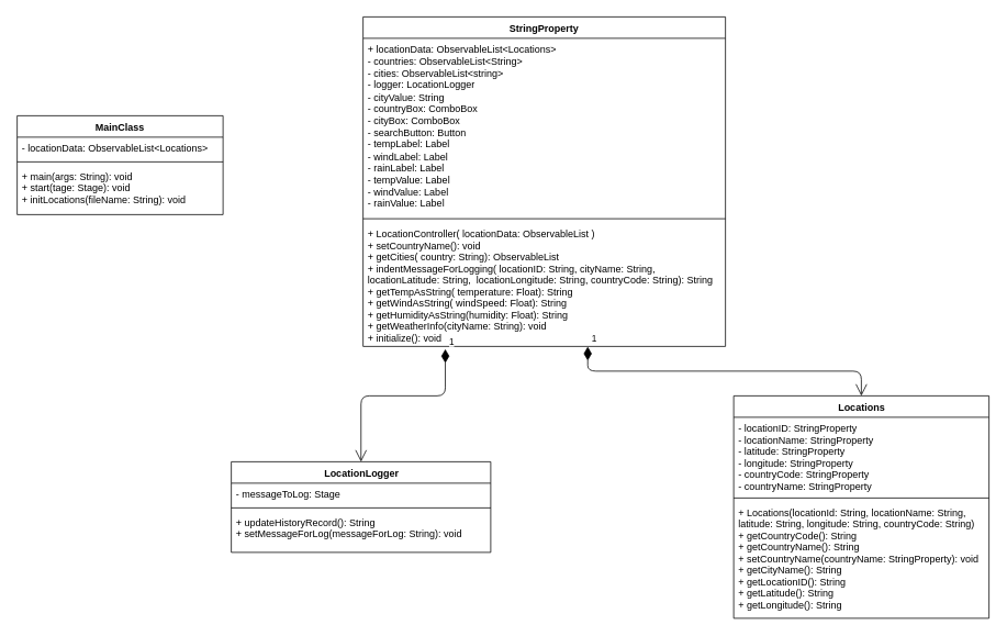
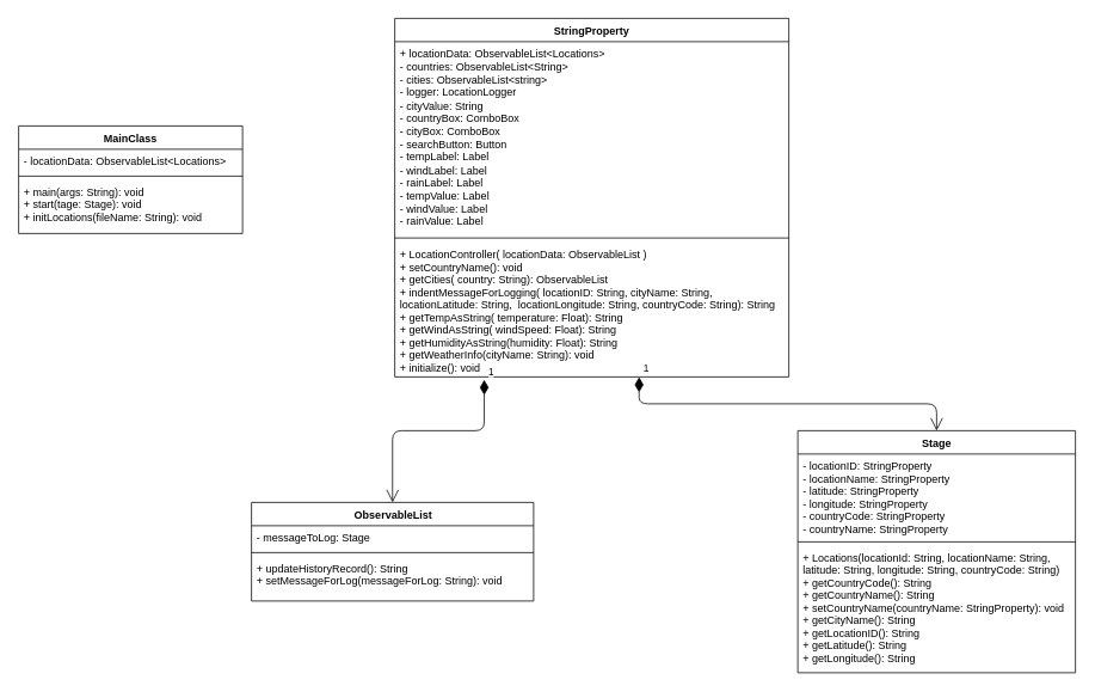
  <mxCell id="0" />
  <mxCell id="1" parent="0" />
  <mxCell id="2" value="MainClass" style="swimlane;fontStyle=1;align=center;verticalAlign=top;childLayout=stackLayout;horizontal=1;startSize=26;horizontalStack=0;resizeParent=1;resizeParentMax=0;resizeLast=0;collapsible=1;marginBottom=0;" vertex="1" parent="1"><mxGeometry x="20" y="140" width="250" height="120" as="geometry"><mxRectangle x="250" y="220" width="100" height="26" as="alternateBounds" /></mxGeometry></mxCell>
  <mxCell id="3" value="- locationData: ObservableList&lt;Locations&gt;" style="text;strokeColor=none;fillColor=none;align=left;verticalAlign=top;spacingLeft=4;spacingRight=4;overflow=hidden;rotatable=0;points=[[0,0.5],[1,0.5]];portConstraint=eastwest;" vertex="1" parent="2"><mxGeometry y="26" width="250" height="26" as="geometry" /></mxCell>
  <mxCell id="4" value="" style="line;strokeWidth=1;fillColor=none;align=left;verticalAlign=middle;spacingTop=-1;spacingLeft=3;spacingRight=3;rotatable=0;labelPosition=right;points=[];portConstraint=eastwest;" vertex="1" parent="2"><mxGeometry y="52" width="250" height="8" as="geometry" /></mxCell>
  <mxCell id="5" value="+ main(args: String): void&#10;+ start(tage: Stage): void&#10;+ initLocations(fileName: String): void&#10;" style="text;strokeColor=none;fillColor=none;align=left;verticalAlign=top;spacingLeft=4;spacingRight=4;overflow=hidden;rotatable=0;points=[[0,0.5],[1,0.5]];portConstraint=eastwest;" vertex="1" parent="2"><mxGeometry y="60" width="250" height="60" as="geometry" /></mxCell>
  <mxCell id="6" value="StringProperty" style="swimlane;fontStyle=1;align=center;verticalAlign=top;childLayout=stackLayout;horizontal=1;startSize=26;horizontalStack=0;resizeParent=1;resizeParentMax=0;resizeLast=0;collapsible=1;marginBottom=0;" vertex="1" parent="1"><mxGeometry x="440" y="20" width="440" height="400" as="geometry" /></mxCell>
  <mxCell id="7" value="+ locationData: ObservableList&amp;lt;Locations&amp;gt;&lt;br&gt;- countries: ObservableList&amp;lt;String&amp;gt;&lt;br&gt;- cities: ObservableList&amp;lt;string&amp;gt;&lt;br&gt;- logger: LocationLogger&lt;br&gt;- cityValue: String&lt;br&gt;- countryBox: ComboBox&lt;br&gt;- cityBox: ComboBox&amp;nbsp;&lt;br&gt;- searchButton: Button&lt;br&gt;- tempLabel: Label&lt;br&gt;- windLabel: Label&lt;br&gt;- rainLabel: Label&lt;br&gt;- tempValue: Label&lt;br&gt;- windValue: Label&lt;br&gt;- rainValue: Label&lt;br&gt;" style="text;strokeColor=none;fillColor=none;align=left;verticalAlign=top;spacingLeft=4;spacingRight=4;overflow=hidden;rotatable=0;points=[[0,0.5],[1,0.5]];portConstraint=eastwest;fontStyle=0;html=1;" vertex="1" parent="6"><mxGeometry y="26" width="440" height="214" as="geometry" /></mxCell>
  <mxCell id="8" value="" style="line;strokeWidth=1;fillColor=none;align=left;verticalAlign=middle;spacingTop=-1;spacingLeft=3;spacingRight=3;rotatable=0;labelPosition=right;points=[];portConstraint=eastwest;" vertex="1" parent="6"><mxGeometry y="240" width="440" height="10" as="geometry" /></mxCell>
  <mxCell id="9" value="+ LocationController( locationData: ObservableList )&#10;+ setCountryName(): void&#10;+ getCities( country: String): ObservableList&#10;+ indentMessageForLogging( locationID: String, cityName: String, &#10;locationLatitude: String,  locationLongitude: String, countryCode: String): String&#10;+ getTempAsString( temperature: Float): String&#10;+ getWindAsString( windSpeed: Float): String&#10;+ getHumidityAsString(humidity: Float): String&#10;+ getWeatherInfo(cityName: String): void&#10;+ initialize(): void&#10;&#10;" style="text;strokeColor=none;fillColor=none;align=left;verticalAlign=top;spacingLeft=4;spacingRight=4;overflow=hidden;rotatable=0;points=[[0,0.5],[1,0.5]];portConstraint=eastwest;" vertex="1" parent="6"><mxGeometry y="250" width="440" height="150" as="geometry" /></mxCell>
- <mxCell id="10" value="Locations" style="swimlane;fontStyle=1;align=center;verticalAlign=top;childLayout=stackLayout;horizontal=1;startSize=26;horizontalStack=0;resizeParent=1;resizeParentMax=0;resizeLast=0;collapsible=1;marginBottom=0;html=1;" vertex="1" parent="1"><mxGeometry x="890" y="480" width="310" height="270" as="geometry" /></mxCell>
+ <mxCell id="10" value="Stage" style="swimlane;fontStyle=1;align=center;verticalAlign=top;childLayout=stackLayout;horizontal=1;startSize=26;horizontalStack=0;resizeParent=1;resizeParentMax=0;resizeLast=0;collapsible=1;marginBottom=0;html=1;" vertex="1" parent="1"><mxGeometry x="890" y="480" width="310" height="270" as="geometry" /></mxCell>
  <mxCell id="11" value="- locationID: StringProperty&#10;- locationName: StringProperty&#10;- latitude: StringProperty&#10;- longitude: StringProperty&#10;- countryCode: StringProperty&#10;- countryName: StringProperty" style="text;strokeColor=none;fillColor=none;align=left;verticalAlign=top;spacingLeft=4;spacingRight=4;overflow=hidden;rotatable=0;points=[[0,0.5],[1,0.5]];portConstraint=eastwest;" vertex="1" parent="10"><mxGeometry y="26" width="310" height="94" as="geometry" /></mxCell>
  <mxCell id="12" value="" style="line;strokeWidth=1;fillColor=none;align=left;verticalAlign=middle;spacingTop=-1;spacingLeft=3;spacingRight=3;rotatable=0;labelPosition=right;points=[];portConstraint=eastwest;" vertex="1" parent="10"><mxGeometry y="120" width="310" height="8" as="geometry" /></mxCell>
  <mxCell id="13" value="+ Locations(locationId: String, locationName: String,&#10;latitude: String, longitude: String, countryCode: String)&#10;+ getCountryCode(): String&#10;+ getCountryName(): String&#10;+ setCountryName(countryName: StringProperty): void&#10;+ getCityName(): String&#10;+ getLocationID(): String&#10;+ getLatitude(): String&#10;+ getLongitude(): String&#10;&#10;" style="text;strokeColor=none;fillColor=none;align=left;verticalAlign=top;spacingLeft=4;spacingRight=4;overflow=hidden;rotatable=0;points=[[0,0.5],[1,0.5]];portConstraint=eastwest;" vertex="1" parent="10"><mxGeometry y="128" width="310" height="142" as="geometry" /></mxCell>
- <mxCell id="14" value="LocationLogger" style="swimlane;fontStyle=1;align=center;verticalAlign=top;childLayout=stackLayout;horizontal=1;startSize=26;horizontalStack=0;resizeParent=1;resizeParentMax=0;resizeLast=0;collapsible=1;marginBottom=0;html=1;" vertex="1" parent="1"><mxGeometry x="280" y="560" width="315" height="110" as="geometry" /></mxCell>
+ <mxCell id="14" value="ObservableList" style="swimlane;fontStyle=1;align=center;verticalAlign=top;childLayout=stackLayout;horizontal=1;startSize=26;horizontalStack=0;resizeParent=1;resizeParentMax=0;resizeLast=0;collapsible=1;marginBottom=0;html=1;" vertex="1" parent="1"><mxGeometry x="280" y="560" width="315" height="110" as="geometry" /></mxCell>
  <mxCell id="15" value="- messageToLog: Stage" style="text;strokeColor=none;fillColor=none;align=left;verticalAlign=top;spacingLeft=4;spacingRight=4;overflow=hidden;rotatable=0;points=[[0,0.5],[1,0.5]];portConstraint=eastwest;" vertex="1" parent="14"><mxGeometry y="26" width="315" height="26" as="geometry" /></mxCell>
  <mxCell id="16" value="" style="line;strokeWidth=1;fillColor=none;align=left;verticalAlign=middle;spacingTop=-1;spacingLeft=3;spacingRight=3;rotatable=0;labelPosition=right;points=[];portConstraint=eastwest;" vertex="1" parent="14"><mxGeometry y="52" width="315" height="8" as="geometry" /></mxCell>
  <mxCell id="17" value="+ updateHistoryRecord(): String&#10;+ setMessageForLog(messageForLog: String): void" style="text;strokeColor=none;fillColor=none;align=left;verticalAlign=top;spacingLeft=4;spacingRight=4;overflow=hidden;rotatable=0;points=[[0,0.5],[1,0.5]];portConstraint=eastwest;" vertex="1" parent="14"><mxGeometry y="60" width="315" height="50" as="geometry" /></mxCell>
  <mxCell id="18" value="1" style="endArrow=open;html=1;endSize=12;startArrow=diamondThin;startSize=14;startFill=1;edgeStyle=orthogonalEdgeStyle;align=left;verticalAlign=bottom;entryX=0.5;entryY=0;entryDx=0;entryDy=0;exitX=0.227;exitY=1.022;exitDx=0;exitDy=0;exitPerimeter=0;" edge="1" parent="1" source="9" target="14"><mxGeometry x="-1" y="3" relative="1" as="geometry"><mxPoint x="460" y="440" as="sourcePoint" /><mxPoint x="260" y="360" as="targetPoint" /><Array as="points"><mxPoint x="540" y="480" /><mxPoint x="438" y="480" /></Array></mxGeometry></mxCell>
  <mxCell id="19" value="1" style="endArrow=open;html=1;endSize=12;startArrow=diamondThin;startSize=14;startFill=1;edgeStyle=orthogonalEdgeStyle;align=left;verticalAlign=bottom;entryX=0.5;entryY=0;entryDx=0;entryDy=0;exitX=0.62;exitY=1.002;exitDx=0;exitDy=0;exitPerimeter=0;" edge="1" parent="1" source="9" target="10"><mxGeometry x="-1" y="3" relative="1" as="geometry"><mxPoint x="650" y="440" as="sourcePoint" /><mxPoint x="810" y="440" as="targetPoint" /></mxGeometry></mxCell>
